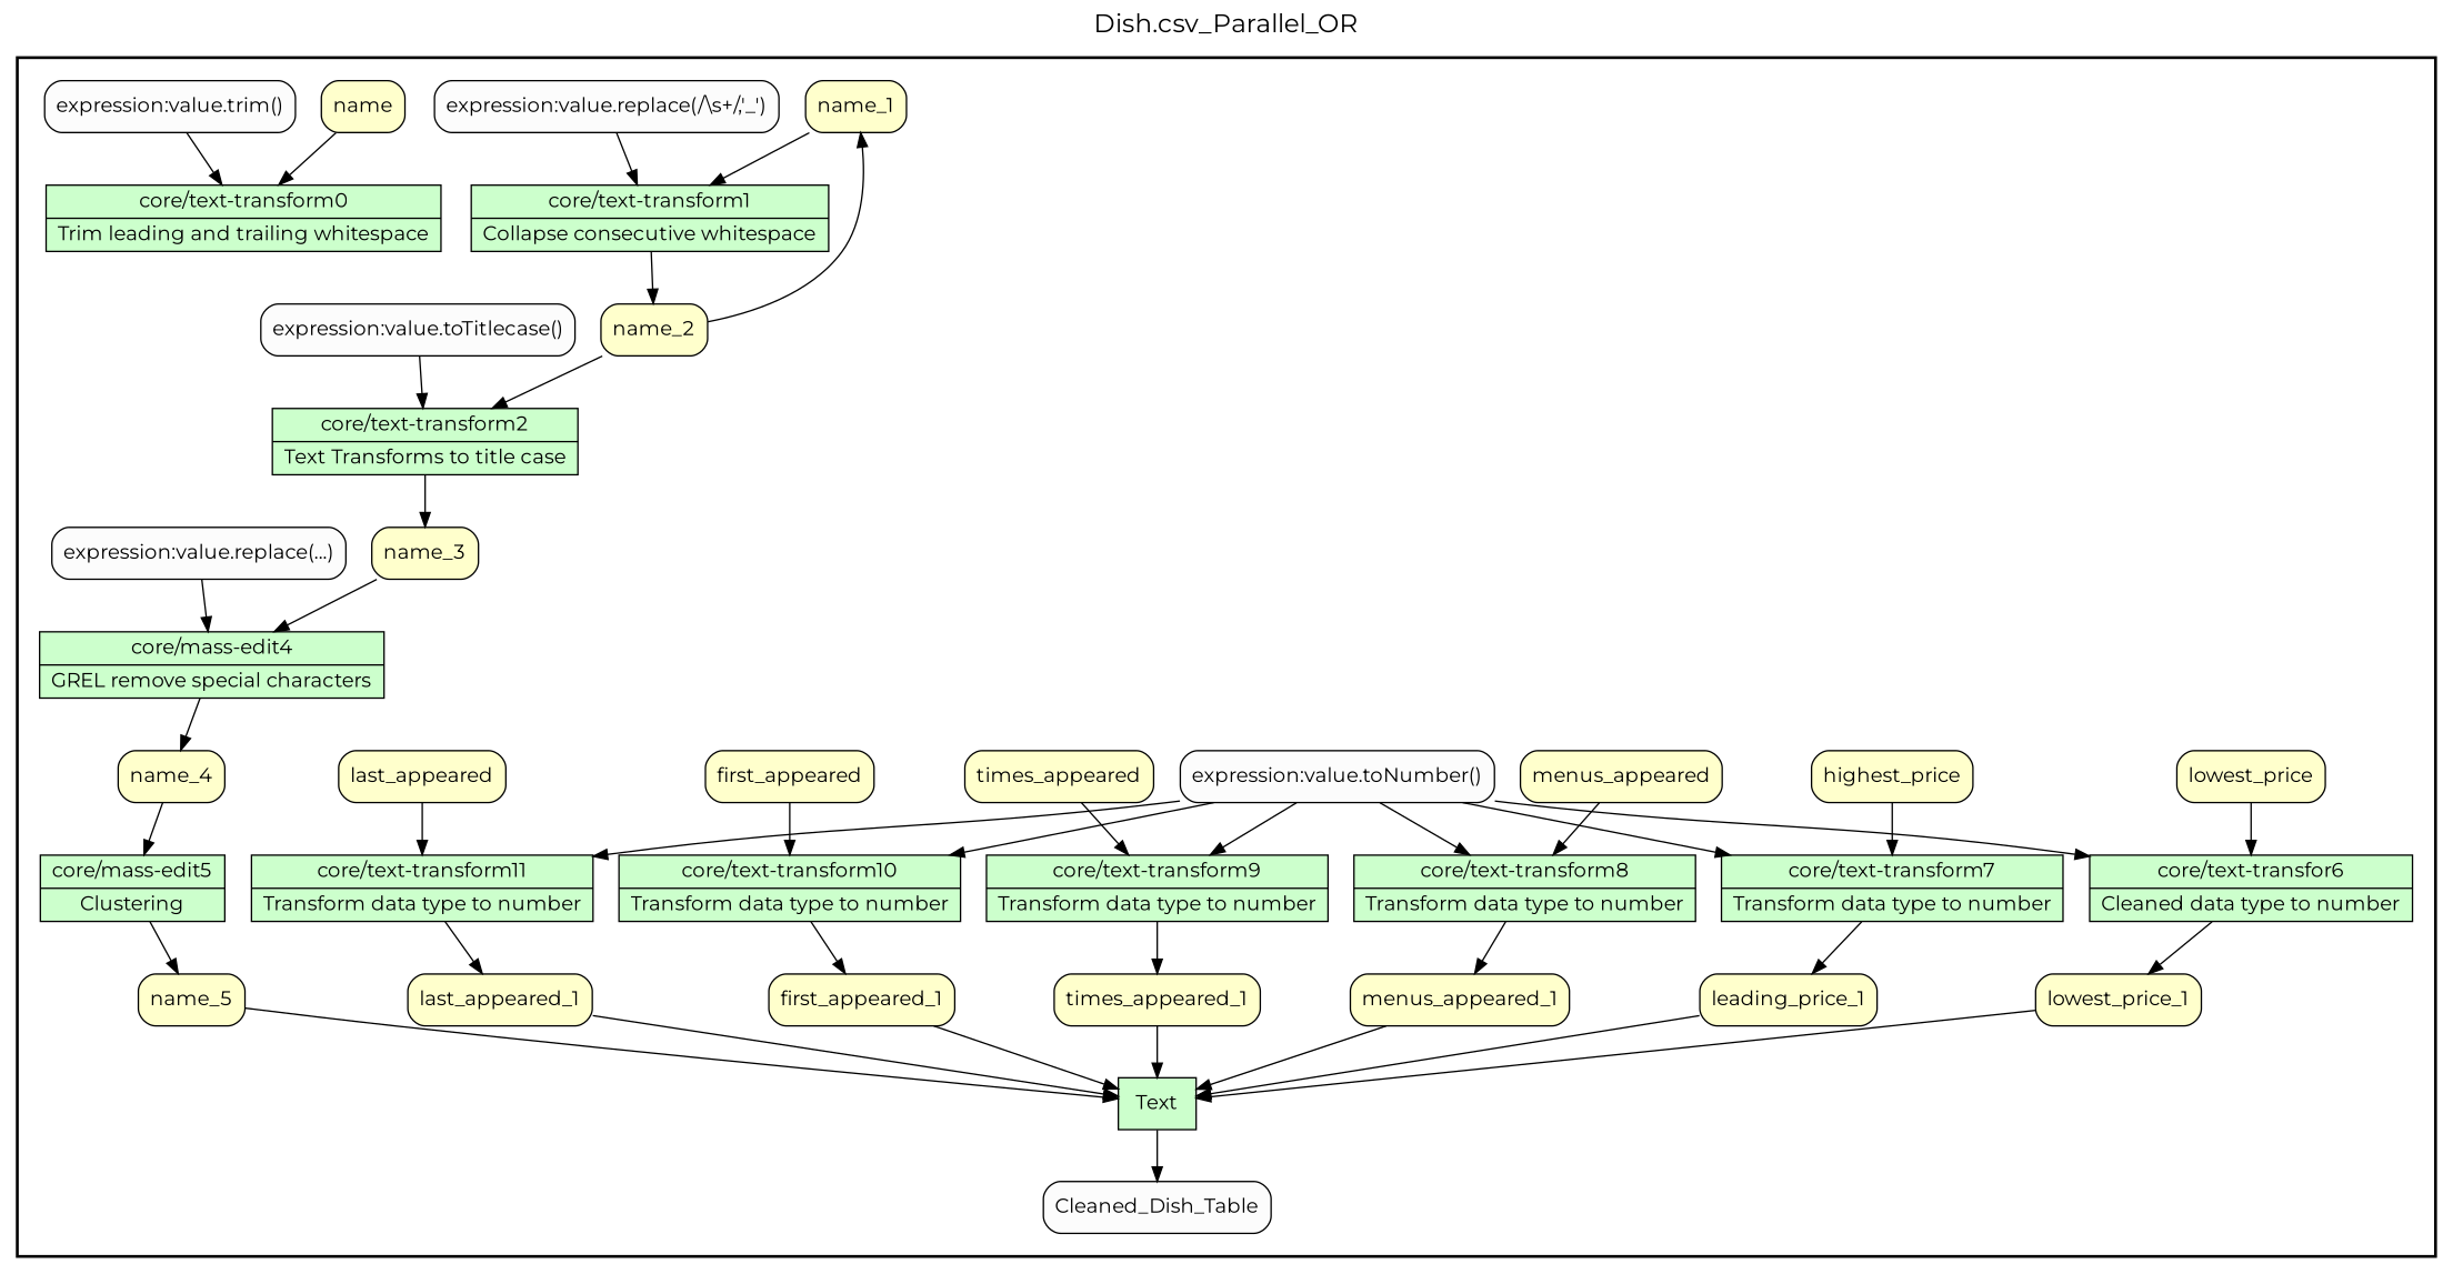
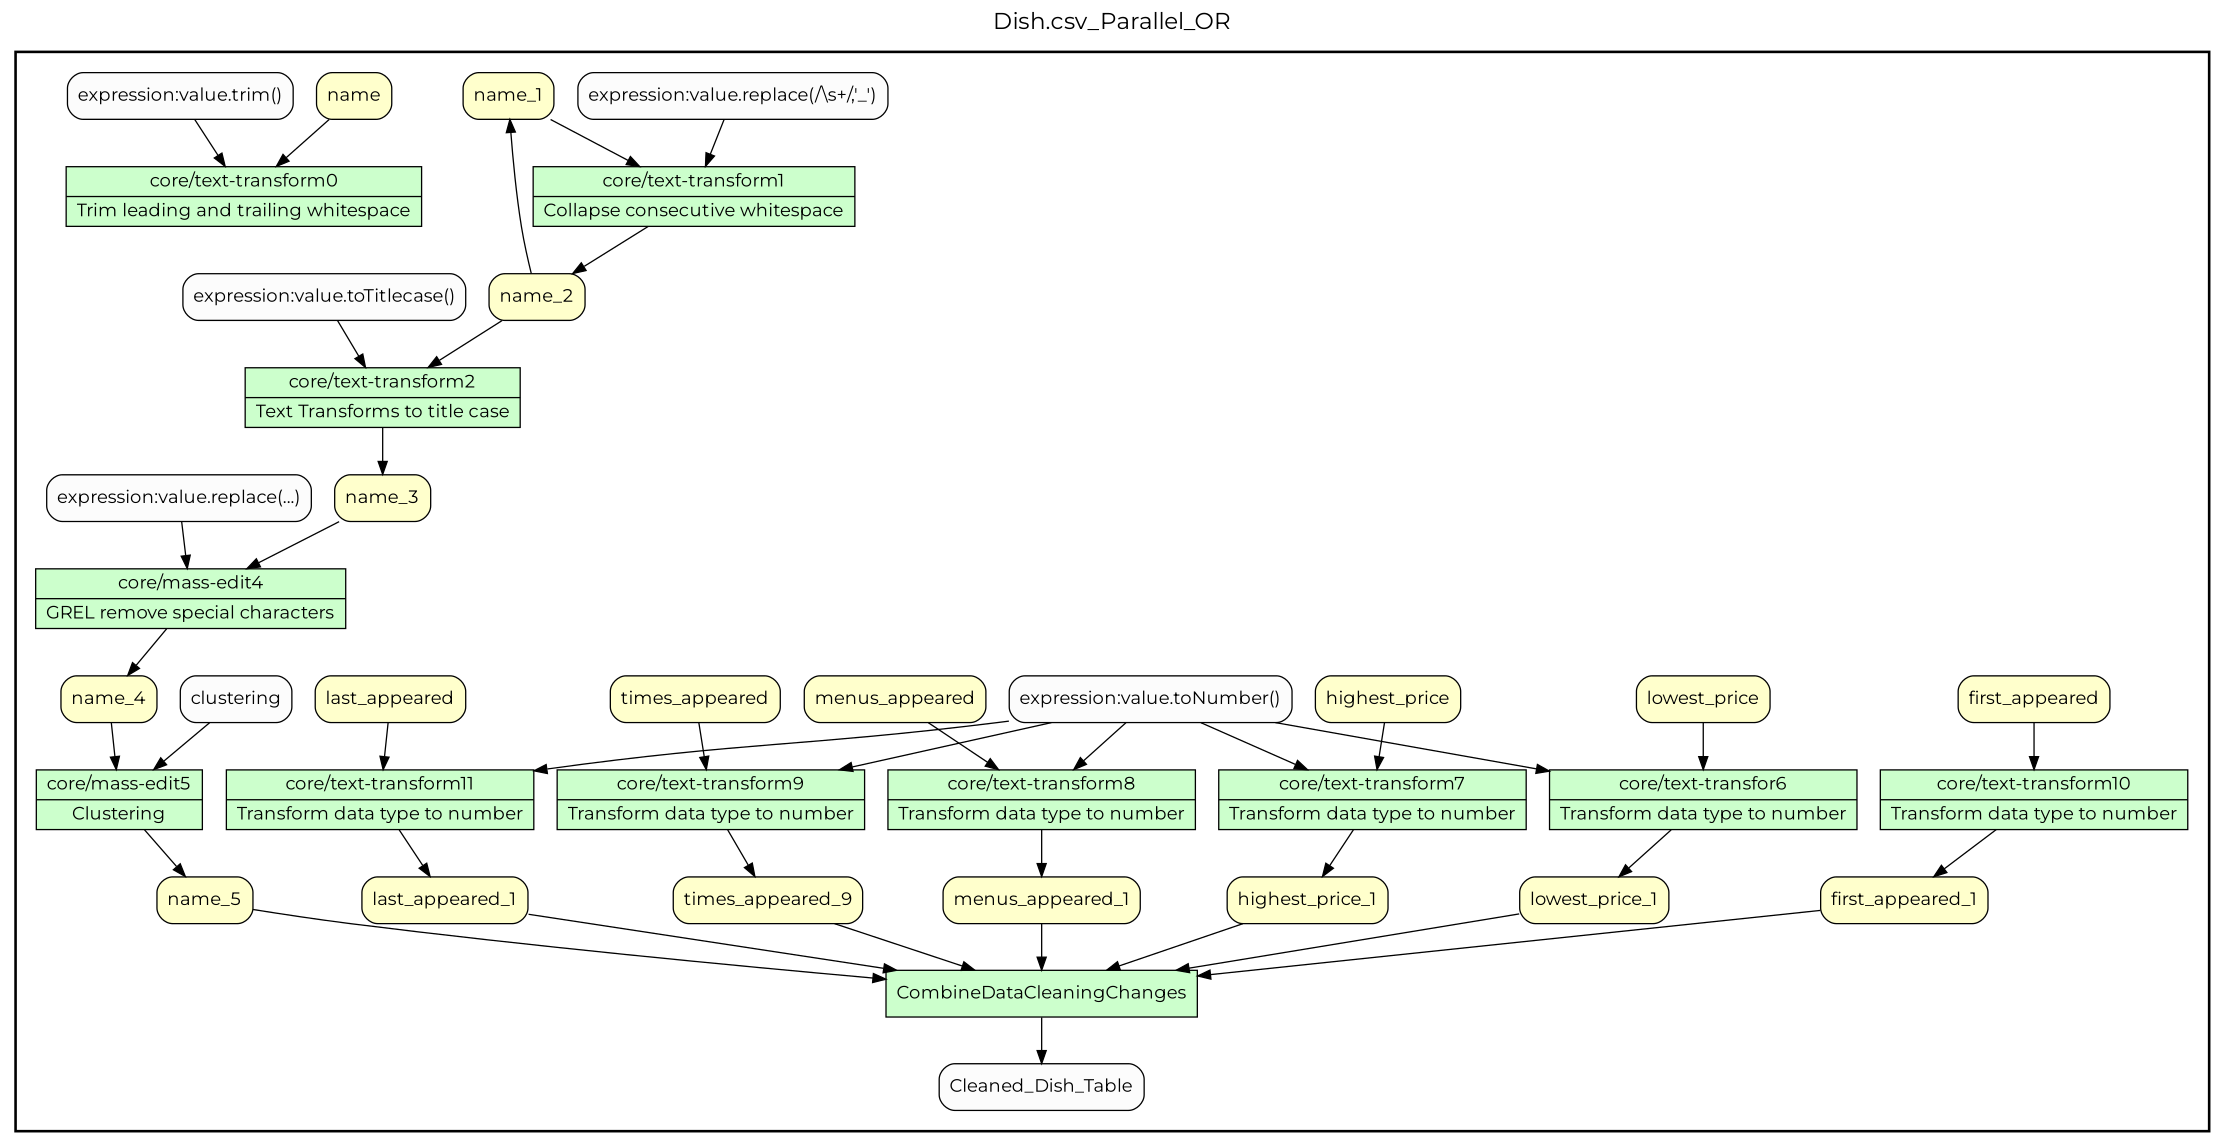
  digraph {
    fontname=Montserrat
    fontsize=18
    label="Dish.csv_Parallel_OR"
    labelloc=t
    rankdir=TB
    node [fillcolor="#FFFFCC" fontname=Montserrat peripheries=1 shape=box style="rounded,filled"]
    edge [fontname=Montserrat]
    n1 [fillcolor="#CCFFCC" label="{<f0> core/text-transform0 |<f1> Trim leading and trailing whitespace}" rankdir=LR shape=record style=filled]
    name_1
    n3 [fillcolor="#CCFFCC" label="{<f0> core/text-transform1 |<f1> Collapse consecutive whitespace}" rankdir=LR shape=record style=filled]
    name_2
    n5 [fillcolor="#CCFFCC" label="{<f0> core/text-transform2 |<f1> Text Transforms to title case}" rankdir=LR shape=record style=filled]
    name_3
    n7 [fillcolor="#CCFFCC" label="{<f0> core/mass-edit4 |<f1> GREL remove special characters}" rankdir=LR shape=record style=filled]
    name_4
    n9 [fillcolor="#CCFFCC" label="{<f0> core/mass-edit5 |<f1> Clustering}" rankdir=LR shape=record style=filled]
    name_5
-   n11 [fillcolor="#CCFFCC" label="{<f0> core/text-transfor6 |<f1> Cleaned data type to number}" rankdir=LR shape=record style=filled]
+   n11 [fillcolor="#CCFFCC" label="{<f0> core/text-transfor6 |<f1> Transform data type to number}" rankdir=LR shape=record style=filled]
    lowest_price_1
    n13 [fillcolor="#CCFFCC" label="{<f0> core/text-transform7 |<f1> Transform data type to number}" rankdir=LR shape=record style=filled]
-   highest_price_1 [label=leading_price_1]
+   highest_price_1
    n15 [fillcolor="#CCFFCC" label="{<f0> core/text-transform8 |<f1> Transform data type to number}" rankdir=LR shape=record style=filled]
    menus_appeared_1
    n17 [fillcolor="#CCFFCC" label="{<f0> core/text-transform9 |<f1> Transform data type to number}" rankdir=LR shape=record style=filled]
-   times_appeared_1
+   times_appeared_1 [label=times_appeared_9]
    n19 [fillcolor="#CCFFCC" label="{<f0> core/text-transform10 |<f1> Transform data type to number}" rankdir=LR shape=record style=filled]
    first_appeared_1
    n21 [fillcolor="#CCFFCC" label="{<f0> core/text-transform11 |<f1> Transform data type to number}" rankdir=LR shape=record style=filled]
    last_appeared_1
-   CombineDataCleaningChanges [fillcolor="#CCFFCC" style=filled label=Text]
+   CombineDataCleaningChanges [fillcolor="#CCFFCC" style=filled]
    Cleaned_Dish_Table [fillcolor="#FCFCFC"]
    name
    lowest_price
    highest_price
    menus_appeared
    times_appeared
    first_appeared
    last_appeared
    "expression:value.trim()" [fillcolor="#FCFCFC"]
    "expression:value.replace(/\\s+/,'_')" [fillcolor="#FCFCFC"]
    "expression:value.toTitlecase()" [fillcolor="#FCFCFC"]
    "expression:value.replace(...)" [fillcolor="#FCFCFC"]
    "expression:value.toNumber()" [fillcolor="#FCFCFC"]
+   clustering [fillcolor="#FCFCFC"]
    subgraph cluster_1 {
      color=black
      label=""
      penwidth=2
      subgraph cluster_2 {
        color=black
        label=""
        penwidth=0
        n1
        name_1
        n3
        name_2
        n5
        name_3
        n7
        name_4
        n9
        name_5
        n11
        lowest_price_1
        n13
        highest_price_1
        n15
        menus_appeared_1
        n17
        times_appeared_1
        n19
        first_appeared_1
        n21
        last_appeared_1
        CombineDataCleaningChanges
        Cleaned_Dish_Table
        name
        lowest_price
        highest_price
        menus_appeared
        times_appeared
        first_appeared
        last_appeared
        "expression:value.trim()"
        "expression:value.replace(/\\s+/,'_')"
        "expression:value.toTitlecase()"
        "expression:value.replace(...)"
        "expression:value.toNumber()"
+       clustering
      }
    }
    name_1 -> n3
    n3 -> name_2
    name_2 -> name_1
    name_2 -> n5
    n5 -> name_3
    name_3 -> n7
    n7 -> name_4
    name_4 -> n9
    n9 -> name_5
    name_5 -> CombineDataCleaningChanges
    n11 -> lowest_price_1
    lowest_price_1 -> CombineDataCleaningChanges
    n13 -> highest_price_1
    highest_price_1 -> CombineDataCleaningChanges
    n15 -> menus_appeared_1
    menus_appeared_1 -> CombineDataCleaningChanges
    n17 -> times_appeared_1
    times_appeared_1 -> CombineDataCleaningChanges
    n19 -> first_appeared_1
    first_appeared_1 -> CombineDataCleaningChanges
    n21 -> last_appeared_1
    last_appeared_1 -> CombineDataCleaningChanges
    CombineDataCleaningChanges -> Cleaned_Dish_Table
    name -> n1
    lowest_price -> n11
    highest_price -> n13
    menus_appeared -> n15
    times_appeared -> n17
    first_appeared -> n19
    last_appeared -> n21
    "expression:value.trim()" -> n1
    "expression:value.replace(/\\s+/,'_')" -> n3
    "expression:value.toTitlecase()" -> n5
    "expression:value.replace(...)" -> n7
    "expression:value.toNumber()" -> n11
    "expression:value.toNumber()" -> n13
    "expression:value.toNumber()" -> n15
    "expression:value.toNumber()" -> n17
-   "expression:value.toNumber()" -> n19
    "expression:value.toNumber()" -> n21
+   clustering -> n9
  }
